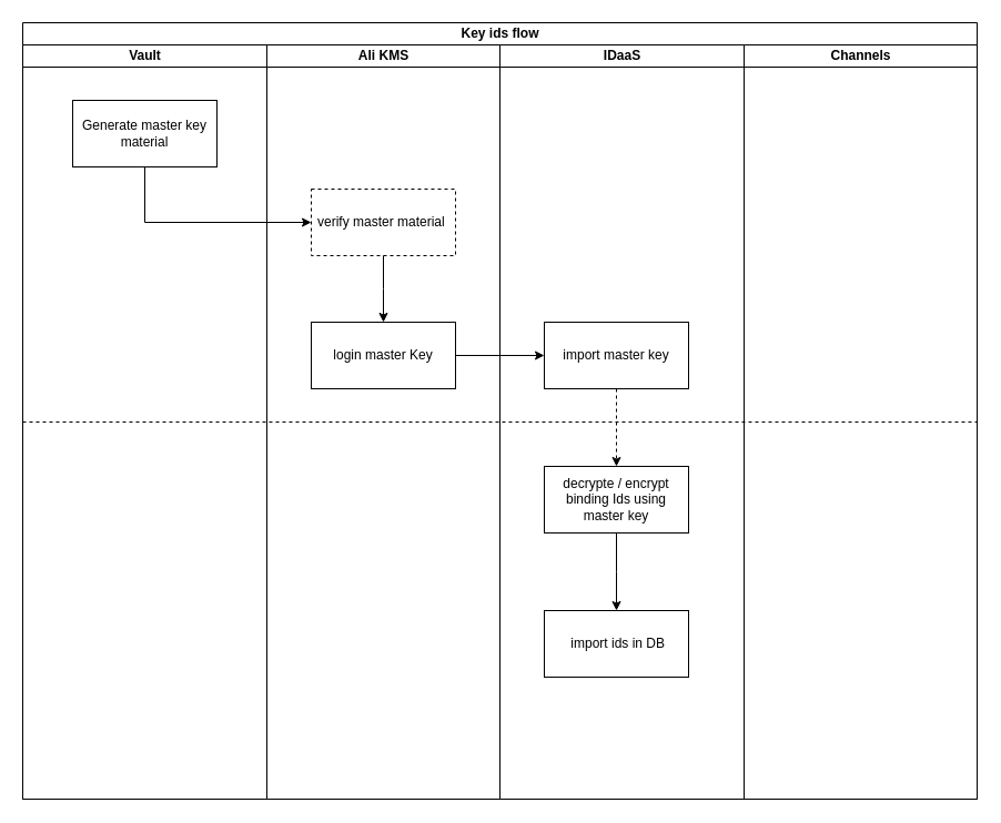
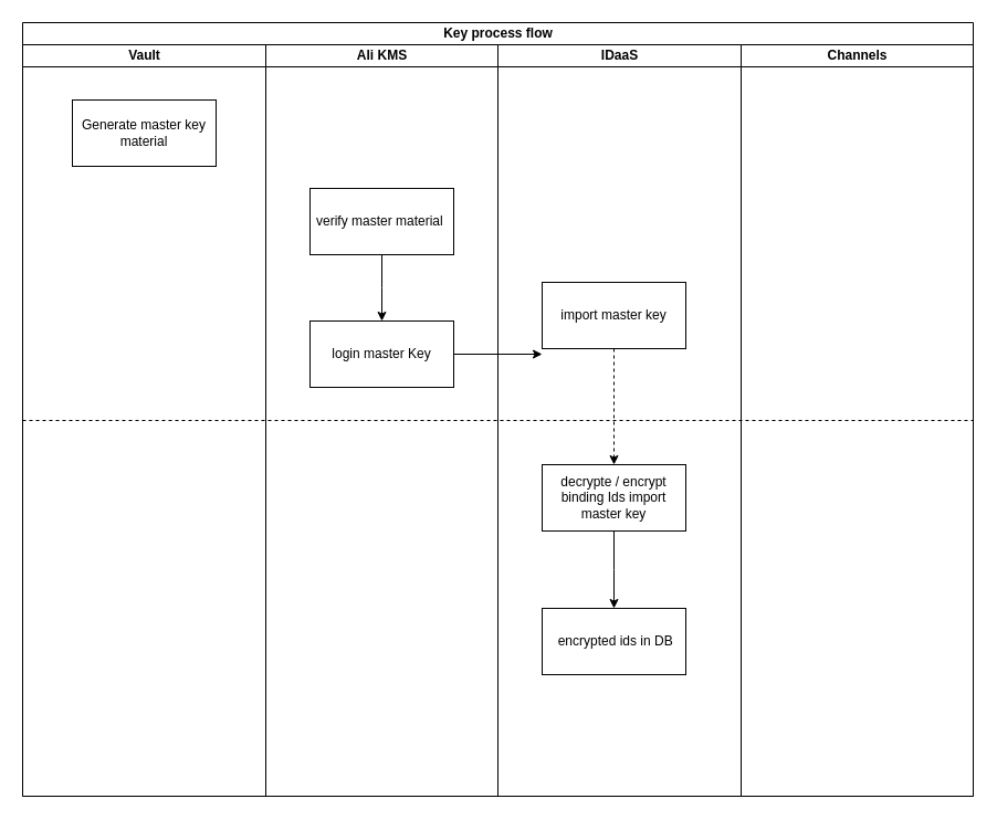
  <mxCell id="0" />
  <mxCell id="1" parent="0" />
- <mxCell id="2" value="Key ids flow" style="swimlane;html=1;childLayout=stackLayout;resizeParent=1;resizeParentMax=0;startSize=20;" vertex="1" parent="1"><mxGeometry x="20" width="860" height="700" as="geometry" y="20" /></mxCell>
+ <mxCell id="2" value="Key process flow" style="swimlane;html=1;childLayout=stackLayout;resizeParent=1;resizeParentMax=0;startSize=20;" vertex="1" parent="1"><mxGeometry x="20" width="860" height="700" as="geometry" y="20" /></mxCell>
  <mxCell id="3" value="Vault" style="swimlane;html=1;startSize=20;" vertex="1" parent="2"><mxGeometry y="20" width="220" height="680" as="geometry" /></mxCell>
  <mxCell id="4" value="Generate master key material" style="rounded=0;whiteSpace=wrap;html=1;fillColor=#FFFFFF;" vertex="1" parent="3"><mxGeometry x="45" y="50" width="130" height="60" as="geometry" /></mxCell>
  <mxCell id="5" value="Ali KMS" style="swimlane;html=1;startSize=20;" vertex="1" parent="2"><mxGeometry x="220" y="20" width="210" height="680" as="geometry" /></mxCell>
  <mxCell id="6" value="login master Key" style="rounded=0;whiteSpace=wrap;html=1;fillColor=#FFFFFF;" vertex="1" parent="5"><mxGeometry x="40" y="250" width="130" height="60" as="geometry" /></mxCell>
- <mxCell id="7" value="verify master material&amp;nbsp;" style="rounded=0;whiteSpace=wrap;html=1;fillColor=#FFFFFF;dashed=1;" vertex="1" parent="5"><mxGeometry x="40" y="130" width="130" height="60" as="geometry" /></mxCell>
- <mxCell id="8" value="" style="edgeStyle=orthogonalEdgeStyle;rounded=0;orthogonalLoop=1;jettySize=auto;html=1;entryX=0;entryY=0.5;entryDx=0;entryDy=0;" edge="1" parent="2" source="4" target="7"><mxGeometry relative="1" as="geometry"><mxPoint x="110" y="220" as="targetPoint" /><Array as="points"><mxPoint x="110" y="180" /></Array></mxGeometry></mxCell>
+ <mxCell id="7" value="verify master material&amp;nbsp;" style="rounded=0;whiteSpace=wrap;html=1;fillColor=#FFFFFF;" vertex="1" parent="5"><mxGeometry x="40" y="130" width="130" height="60" as="geometry" /></mxCell>
  <mxCell id="9" value="IDaaS" style="swimlane;html=1;startSize=20;" vertex="1" parent="2"><mxGeometry x="430" y="20" width="220" height="680" as="geometry" /></mxCell>
- <mxCell id="10" value="&amp;nbsp;import ids in DB" style="rounded=0;whiteSpace=wrap;html=1;fillColor=#FFFFFF;" vertex="1" parent="9"><mxGeometry x="40" y="510" width="130" height="60" as="geometry" /></mxCell>
- <mxCell id="11" value="import master key" style="rounded=0;whiteSpace=wrap;html=1;fillColor=#FFFFFF;" vertex="1" parent="9"><mxGeometry x="40" y="250" width="130" height="60" as="geometry" /></mxCell>
- <mxCell id="12" value="decrypte / encrypt binding Ids using master key" style="rounded=0;whiteSpace=wrap;html=1;fillColor=#FFFFFF;" vertex="1" parent="9"><mxGeometry x="40" y="380" width="130" height="60" as="geometry" /></mxCell>
+ <mxCell id="10" value="&amp;nbsp;encrypted ids in DB" style="rounded=0;whiteSpace=wrap;html=1;fillColor=#FFFFFF;" vertex="1" parent="9"><mxGeometry x="40" y="510" width="130" height="60" as="geometry" /></mxCell>
+ <mxCell id="11" value="import master key" style="rounded=0;whiteSpace=wrap;html=1;fillColor=#FFFFFF;" vertex="1" parent="9"><mxGeometry x="40" y="215" width="130" height="60" as="geometry" /></mxCell>
+ <mxCell id="12" value="decrypte / encrypt binding Ids import master key" style="rounded=0;whiteSpace=wrap;html=1;fillColor=#FFFFFF;" vertex="1" parent="9"><mxGeometry x="40" y="380" width="130" height="60" as="geometry" /></mxCell>
  <mxCell id="13" value="Channels" style="swimlane;html=1;startSize=20;" vertex="1" parent="2"><mxGeometry x="650" y="20" width="210" height="680" as="geometry" /></mxCell>
  <mxCell id="14" value="" style="edgeStyle=orthogonalEdgeStyle;rounded=0;orthogonalLoop=1;jettySize=auto;html=1;" edge="1" parent="2" source="6"><mxGeometry relative="1" as="geometry"><mxPoint x="470" y="300" as="targetPoint" /></mxGeometry></mxCell>
  <mxCell id="15" value="" style="edgeStyle=orthogonalEdgeStyle;rounded=0;orthogonalLoop=1;jettySize=auto;html=1;" edge="1" parent="1" source="7"><mxGeometry relative="1" as="geometry"><mxPoint x="345" y="290" as="targetPoint" /></mxGeometry></mxCell>
  <mxCell id="16" value="" style="edgeStyle=orthogonalEdgeStyle;rounded=0;orthogonalLoop=1;jettySize=auto;html=1;" edge="1" parent="1" source="12"><mxGeometry relative="1" as="geometry"><mxPoint x="555" y="550" as="targetPoint" /></mxGeometry></mxCell>
  <mxCell id="17" value="" style="endArrow=none;dashed=1;html=1;strokeWidth=1;rounded=0;" edge="1" parent="1"><mxGeometry width="50" height="50" relative="1" as="geometry"><mxPoint x="20" y="380" as="sourcePoint" /><mxPoint x="880" y="380" as="targetPoint" /></mxGeometry></mxCell>
  <mxCell id="18" value="" style="edgeStyle=orthogonalEdgeStyle;rounded=0;orthogonalLoop=1;jettySize=auto;html=1;dashed=1;strokeWidth=1;" edge="1" parent="1" source="11"><mxGeometry relative="1" as="geometry"><mxPoint x="555" y="420" as="targetPoint" /></mxGeometry></mxCell>
